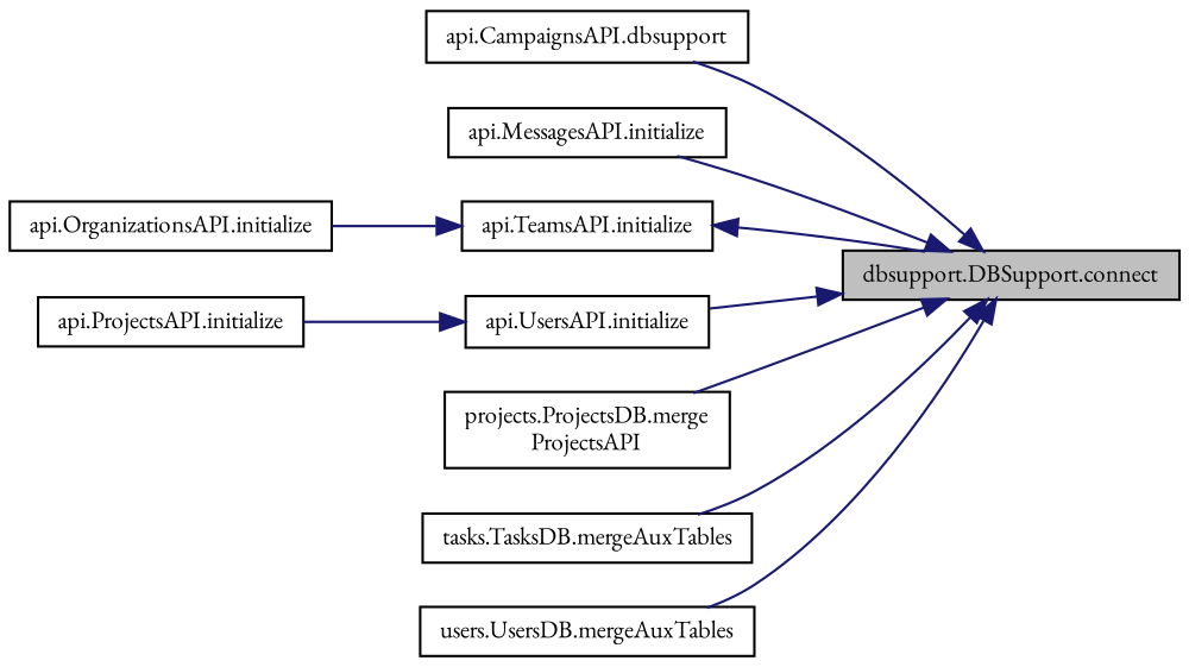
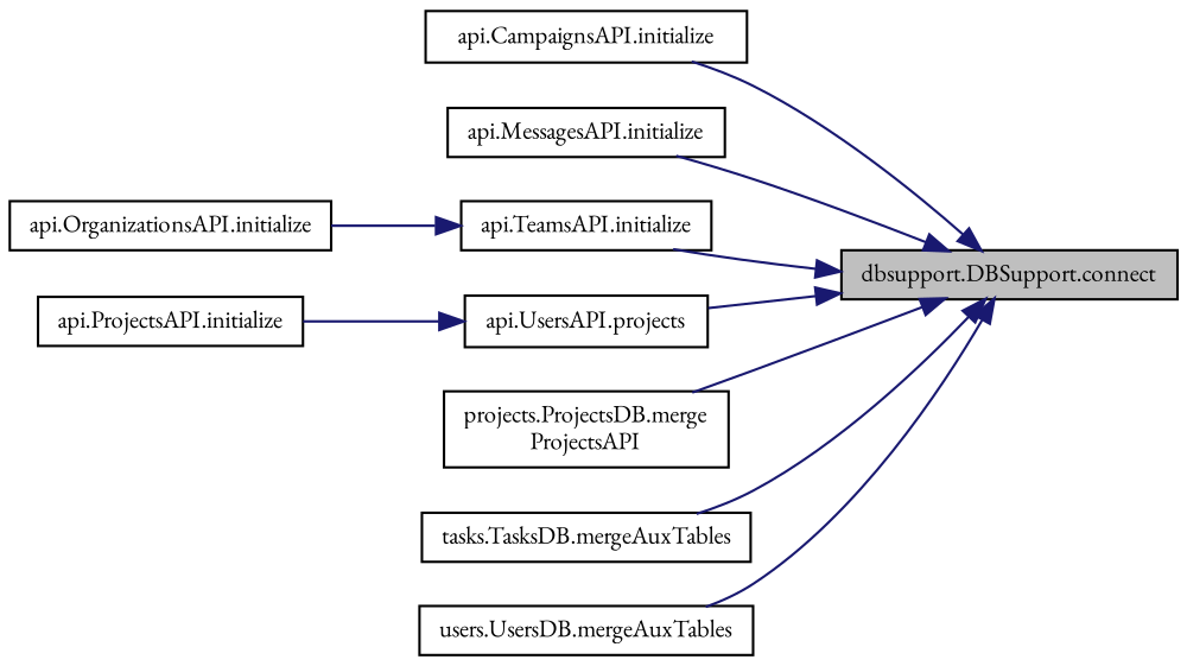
  digraph {
    fontname="EB Garamond"
    rankdir=RL
    node [color=black fillcolor=white fontname="EB Garamond" fontsize=10 shape=record style=filled]
    edge [color=midnightblue dir=back fontname="EB Garamond" fontsize=10 labelfontname=Helvetica labelfontsize=10 style=solid]
    n1 [fillcolor=grey75 fontcolor=black height=0.2 label="dbsupport.DBSupport.connect" width=0.4]
-   n2 [height=0.2 label="api.CampaignsAPI.dbsupport" width=0.4]
+   n2 [height=0.2 label="api.CampaignsAPI.initialize" width=0.4]
    n3 [height=0.2 label="api.MessagesAPI.initialize" width=0.4]
    n4 [height=0.2 label="api.TeamsAPI.initialize" width=0.4]
-   n5 [height=0.2 label="api.UsersAPI.initialize" width=0.4]
+   n5 [height=0.2 label="api.UsersAPI.projects" width=0.4]
    n6 [height=0.2 label="projects.ProjectsDB.merge\lProjectsAPI" width=0.4]
    n7 [height=0.2 label="tasks.TasksDB.mergeAuxTables" width=0.4]
    n8 [height=0.2 label="users.UsersDB.mergeAuxTables" width=0.4]
    n9 [height=0.2 label="api.OrganizationsAPI.initialize" width=0.4]
    n10 [height=0.2 label="api.ProjectsAPI.initialize" width=0.4]
    n1 -> n2
    n1 -> n3
-   n4 -> n1
+   n1 -> n4
    n1 -> n5
    n1 -> n6
    n1 -> n7
    n1 -> n8
    n4 -> n9
    n5 -> n10
  }
